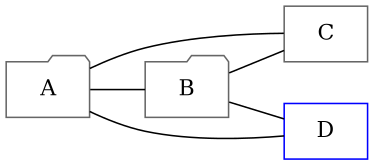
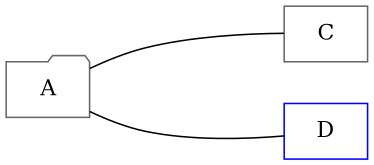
  strict graph {
    rankdir=LR
    node [color=gray40 shape=folder]
    A
-   B
    C [shape=box]
    D [color=blue shape=box]
-   A -- B
    A -- C
    A -- D
-   B -- C
-   B -- D
  }
